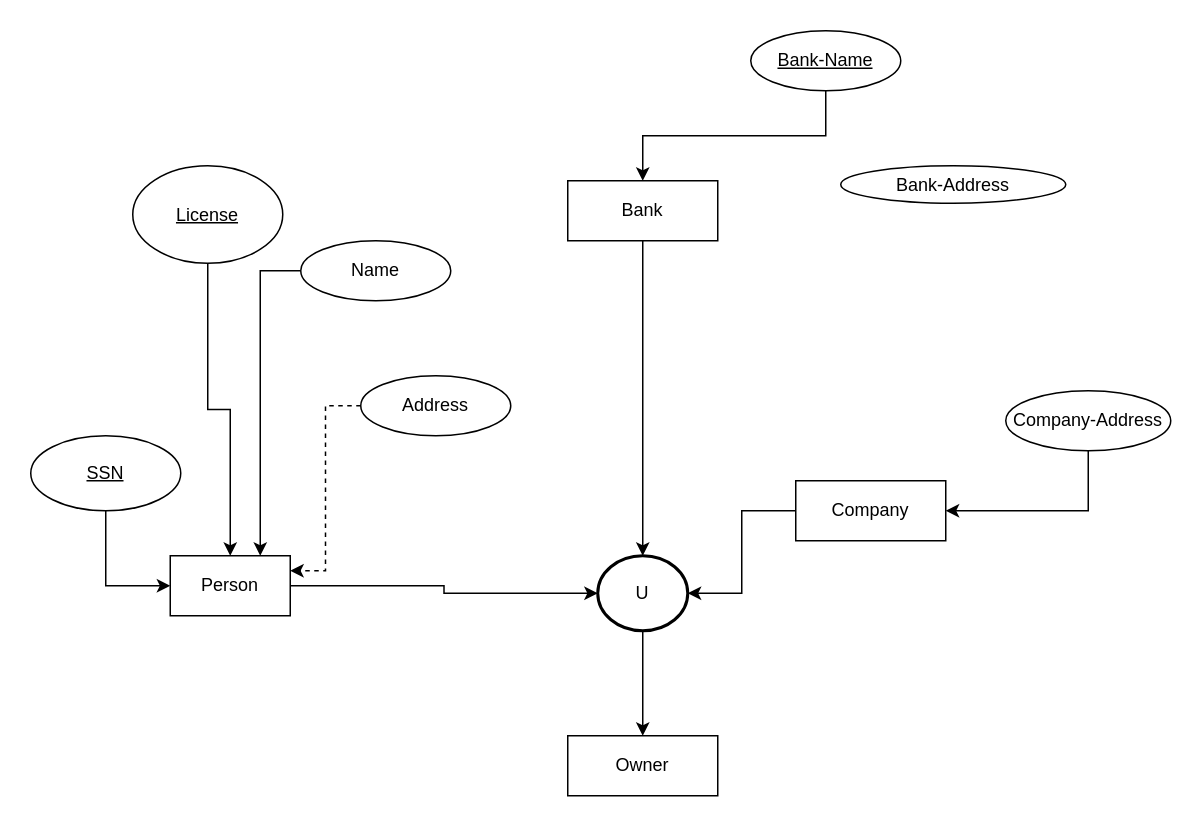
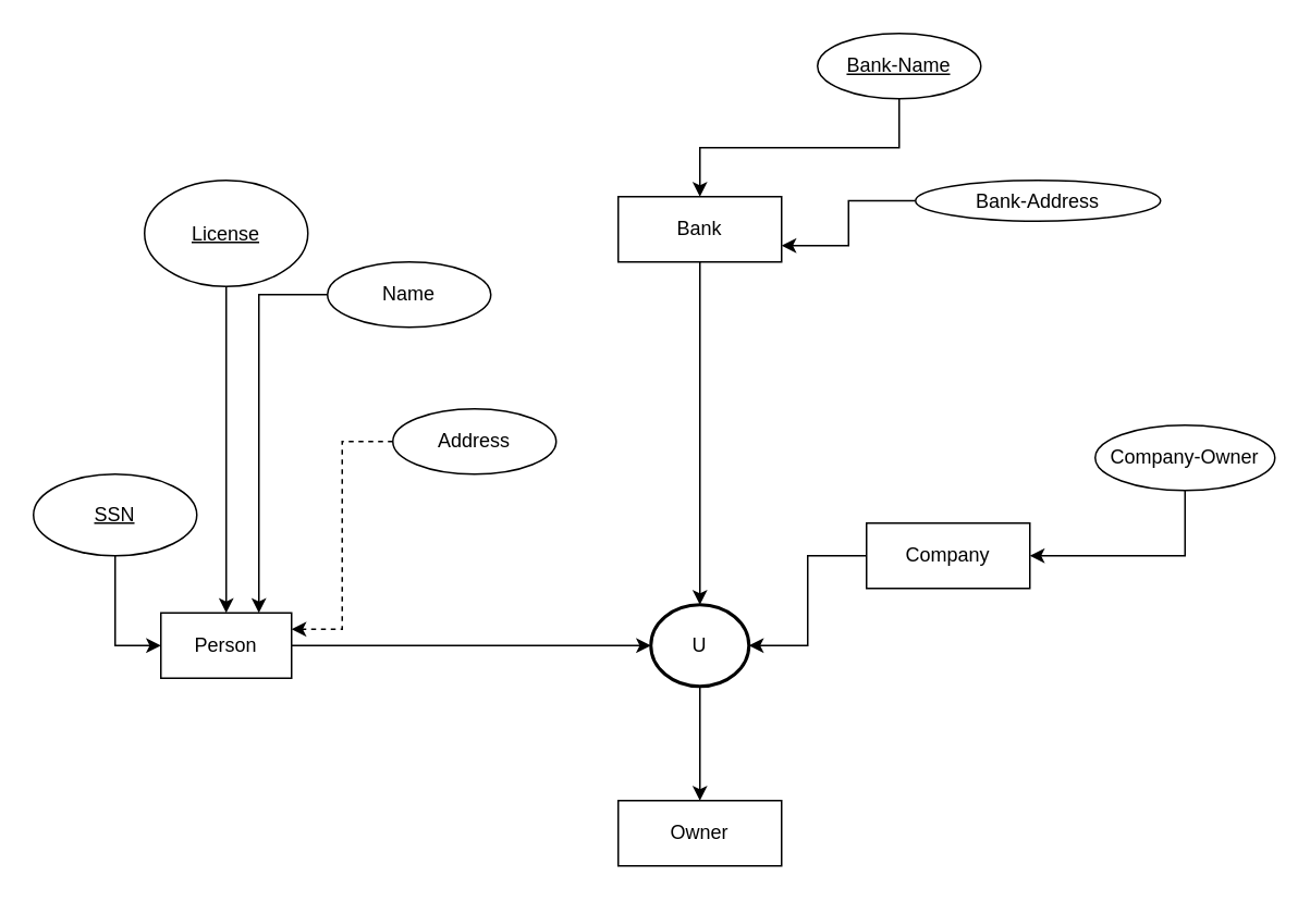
  <mxCell id="0" />
  <mxCell id="1" parent="0" />
  <mxCell id="2" value="" style="edgeStyle=orthogonalEdgeStyle;rounded=0;orthogonalLoop=1;jettySize=auto;html=1;entryX=0;entryY=0.5;entryDx=0;entryDy=0;entryPerimeter=0;" edge="1" parent="1" source="3" target="10"><mxGeometry relative="1" as="geometry"><mxPoint x="368" y="545" as="targetPoint" /></mxGeometry></mxCell>
- <mxCell id="3" value="Person" style="whiteSpace=wrap;html=1;align=center;" vertex="1" parent="1"><mxGeometry x="113" y="370" width="80" height="40" as="geometry" /></mxCell>
+ <mxCell id="3" value="Person" style="whiteSpace=wrap;html=1;align=center;" vertex="1" parent="1"><mxGeometry x="98" y="375" width="80" height="40" as="geometry" /></mxCell>
  <mxCell id="4" style="edgeStyle=orthogonalEdgeStyle;rounded=0;orthogonalLoop=1;jettySize=auto;html=1;exitX=0.5;exitY=1;exitDx=0;exitDy=0;entryX=0;entryY=0.5;entryDx=0;entryDy=0;" edge="1" parent="1" source="5" target="3"><mxGeometry relative="1" as="geometry" /></mxCell>
  <mxCell id="5" value="SSN" style="ellipse;whiteSpace=wrap;html=1;align=center;fontStyle=4;" vertex="1" parent="1"><mxGeometry x="20" y="290" width="100" height="50" as="geometry" /></mxCell>
  <mxCell id="6" style="edgeStyle=orthogonalEdgeStyle;rounded=0;orthogonalLoop=1;jettySize=auto;html=1;exitX=0.5;exitY=1;exitDx=0;exitDy=0;" edge="1" parent="1" source="7" target="10"><mxGeometry relative="1" as="geometry" /></mxCell>
  <mxCell id="7" value="Bank" style="whiteSpace=wrap;html=1;align=center;" vertex="1" parent="1"><mxGeometry x="378" y="120" width="100" height="40" as="geometry" /></mxCell>
  <mxCell id="8" value="Company" style="whiteSpace=wrap;html=1;align=center;" vertex="1" parent="1"><mxGeometry x="530" y="320" width="100" height="40" as="geometry" /></mxCell>
  <mxCell id="9" style="edgeStyle=orthogonalEdgeStyle;rounded=0;orthogonalLoop=1;jettySize=auto;html=1;exitX=0.5;exitY=1;exitDx=0;exitDy=0;exitPerimeter=0;" edge="1" parent="1" source="10" target="11"><mxGeometry relative="1" as="geometry" /></mxCell>
  <mxCell id="10" value="U" style="strokeWidth=2;html=1;shape=mxgraph.flowchart.start_2;whiteSpace=wrap;" vertex="1" parent="1"><mxGeometry x="398" y="370" width="60" height="50" as="geometry" /></mxCell>
  <mxCell id="11" value="Owner" style="whiteSpace=wrap;html=1;align=center;" vertex="1" parent="1"><mxGeometry x="378" y="490" width="100" height="40" as="geometry" /></mxCell>
  <mxCell id="12" style="edgeStyle=orthogonalEdgeStyle;rounded=0;orthogonalLoop=1;jettySize=auto;html=1;entryX=0.5;entryY=0;entryDx=0;entryDy=0;" edge="1" parent="1" source="13" target="3"><mxGeometry relative="1" as="geometry" /></mxCell>
  <mxCell id="13" value="License" style="ellipse;whiteSpace=wrap;html=1;align=center;fontStyle=4;" vertex="1" parent="1"><mxGeometry x="88" y="110" width="100" height="65" as="geometry" /></mxCell>
  <mxCell id="14" style="edgeStyle=orthogonalEdgeStyle;rounded=0;orthogonalLoop=1;jettySize=auto;html=1;entryX=0.75;entryY=0;entryDx=0;entryDy=0;" edge="1" parent="1" source="15" target="3"><mxGeometry relative="1" as="geometry" /></mxCell>
  <mxCell id="15" value="Name" style="ellipse;whiteSpace=wrap;html=1;align=center;" vertex="1" parent="1"><mxGeometry x="200" y="160" width="100" height="40" as="geometry" /></mxCell>
  <mxCell id="16" style="edgeStyle=orthogonalEdgeStyle;rounded=0;orthogonalLoop=1;jettySize=auto;html=1;entryX=1;entryY=0.25;entryDx=0;entryDy=0;dashed=1;" edge="1" parent="1" source="17" target="3"><mxGeometry relative="1" as="geometry" /></mxCell>
  <mxCell id="17" value="Address" style="ellipse;whiteSpace=wrap;html=1;align=center;" vertex="1" parent="1"><mxGeometry x="240" y="250" width="100" height="40" as="geometry" /></mxCell>
  <mxCell id="18" style="edgeStyle=orthogonalEdgeStyle;rounded=0;orthogonalLoop=1;jettySize=auto;html=1;exitX=0.5;exitY=1;exitDx=0;exitDy=0;entryX=0.5;entryY=0;entryDx=0;entryDy=0;" edge="1" parent="1" source="19" target="7"><mxGeometry relative="1" as="geometry" /></mxCell>
  <mxCell id="19" value="Bank-Name" style="ellipse;whiteSpace=wrap;html=1;align=center;fontStyle=4;" vertex="1" parent="1"><mxGeometry x="500" y="20" width="100" height="40" as="geometry" /></mxCell>
+ <mxCell id="20" style="edgeStyle=orthogonalEdgeStyle;rounded=0;orthogonalLoop=1;jettySize=auto;html=1;exitX=0;exitY=0.5;exitDx=0;exitDy=0;entryX=1;entryY=0.75;entryDx=0;entryDy=0;" edge="1" parent="1" source="21" target="7"><mxGeometry relative="1" as="geometry" /></mxCell>
  <mxCell id="21" value="Bank-Address" style="ellipse;whiteSpace=wrap;html=1;align=center;" vertex="1" parent="1"><mxGeometry x="560" y="110" width="150" height="25" as="geometry" /></mxCell>
  <mxCell id="22" value="" style="edgeStyle=orthogonalEdgeStyle;rounded=0;orthogonalLoop=1;jettySize=auto;html=1;" edge="1" parent="1" source="23" target="8"><mxGeometry relative="1" as="geometry"><Array as="points"><mxPoint x="725" y="340" /></Array></mxGeometry></mxCell>
- <mxCell id="23" value="Company-Address" style="ellipse;whiteSpace=wrap;html=1;align=center;" vertex="1" parent="1"><mxGeometry x="670" y="260" width="110" height="40" as="geometry" /></mxCell>
+ <mxCell id="23" value="Company-Owner" style="ellipse;whiteSpace=wrap;html=1;align=center;" vertex="1" parent="1"><mxGeometry x="670" y="260" width="110" height="40" as="geometry" /></mxCell>
  <mxCell id="24" style="edgeStyle=orthogonalEdgeStyle;rounded=0;orthogonalLoop=1;jettySize=auto;html=1;entryX=1;entryY=0.5;entryDx=0;entryDy=0;entryPerimeter=0;" edge="1" parent="1" source="8" target="10"><mxGeometry relative="1" as="geometry" /></mxCell>
